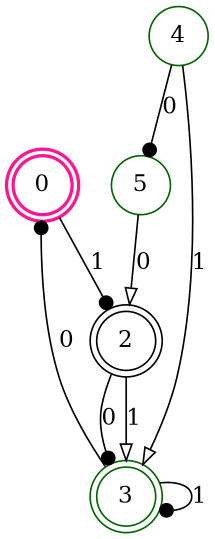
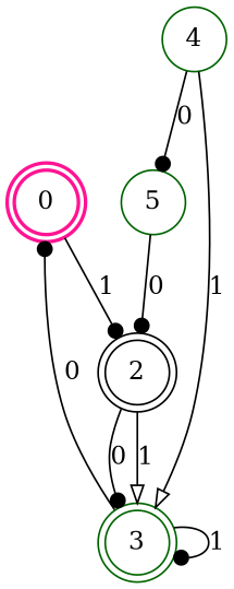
  digraph {
    node [color=darkgreen peripheries=2 shape=circle]
    edge [arrowhead=dot]
    0 [color=deeppink style=bold]
    2 [color=black]
    3
    4 [peripheries=""]
    5 [peripheries=""]
    0 -> 2 [label=1]
    2 -> 3 [label=0]
    2 -> 3 [arrowhead=onormal label=1]
    3 -> 0 [label=0]
    3 -> 3 [label=1]
    4 -> 3 [arrowhead=onormal label=1]
    4 -> 5 [label=0]
-   5 -> 2 [arrowhead=onormal label=0]
+   5 -> 2 [label=0]
  }
